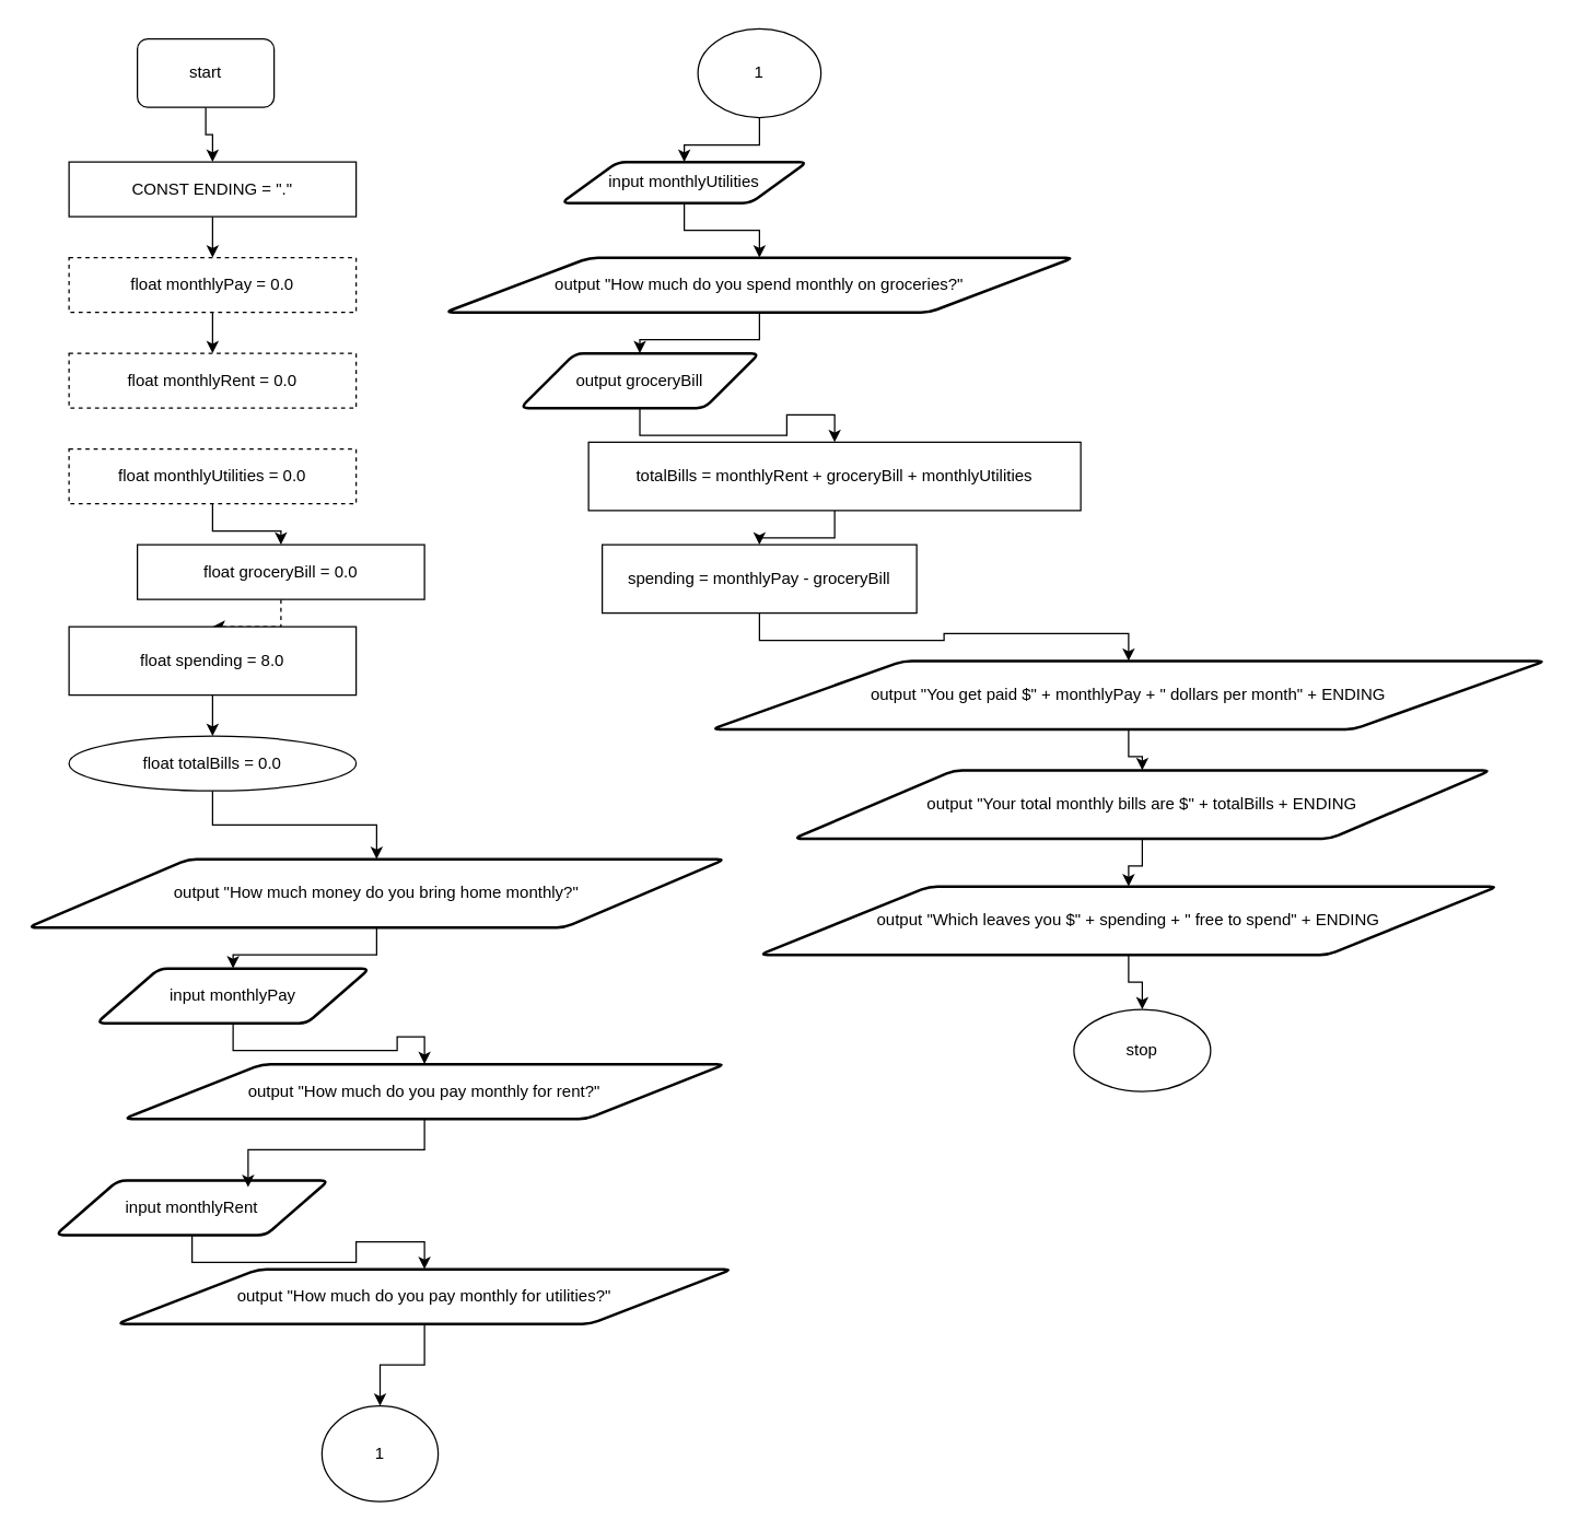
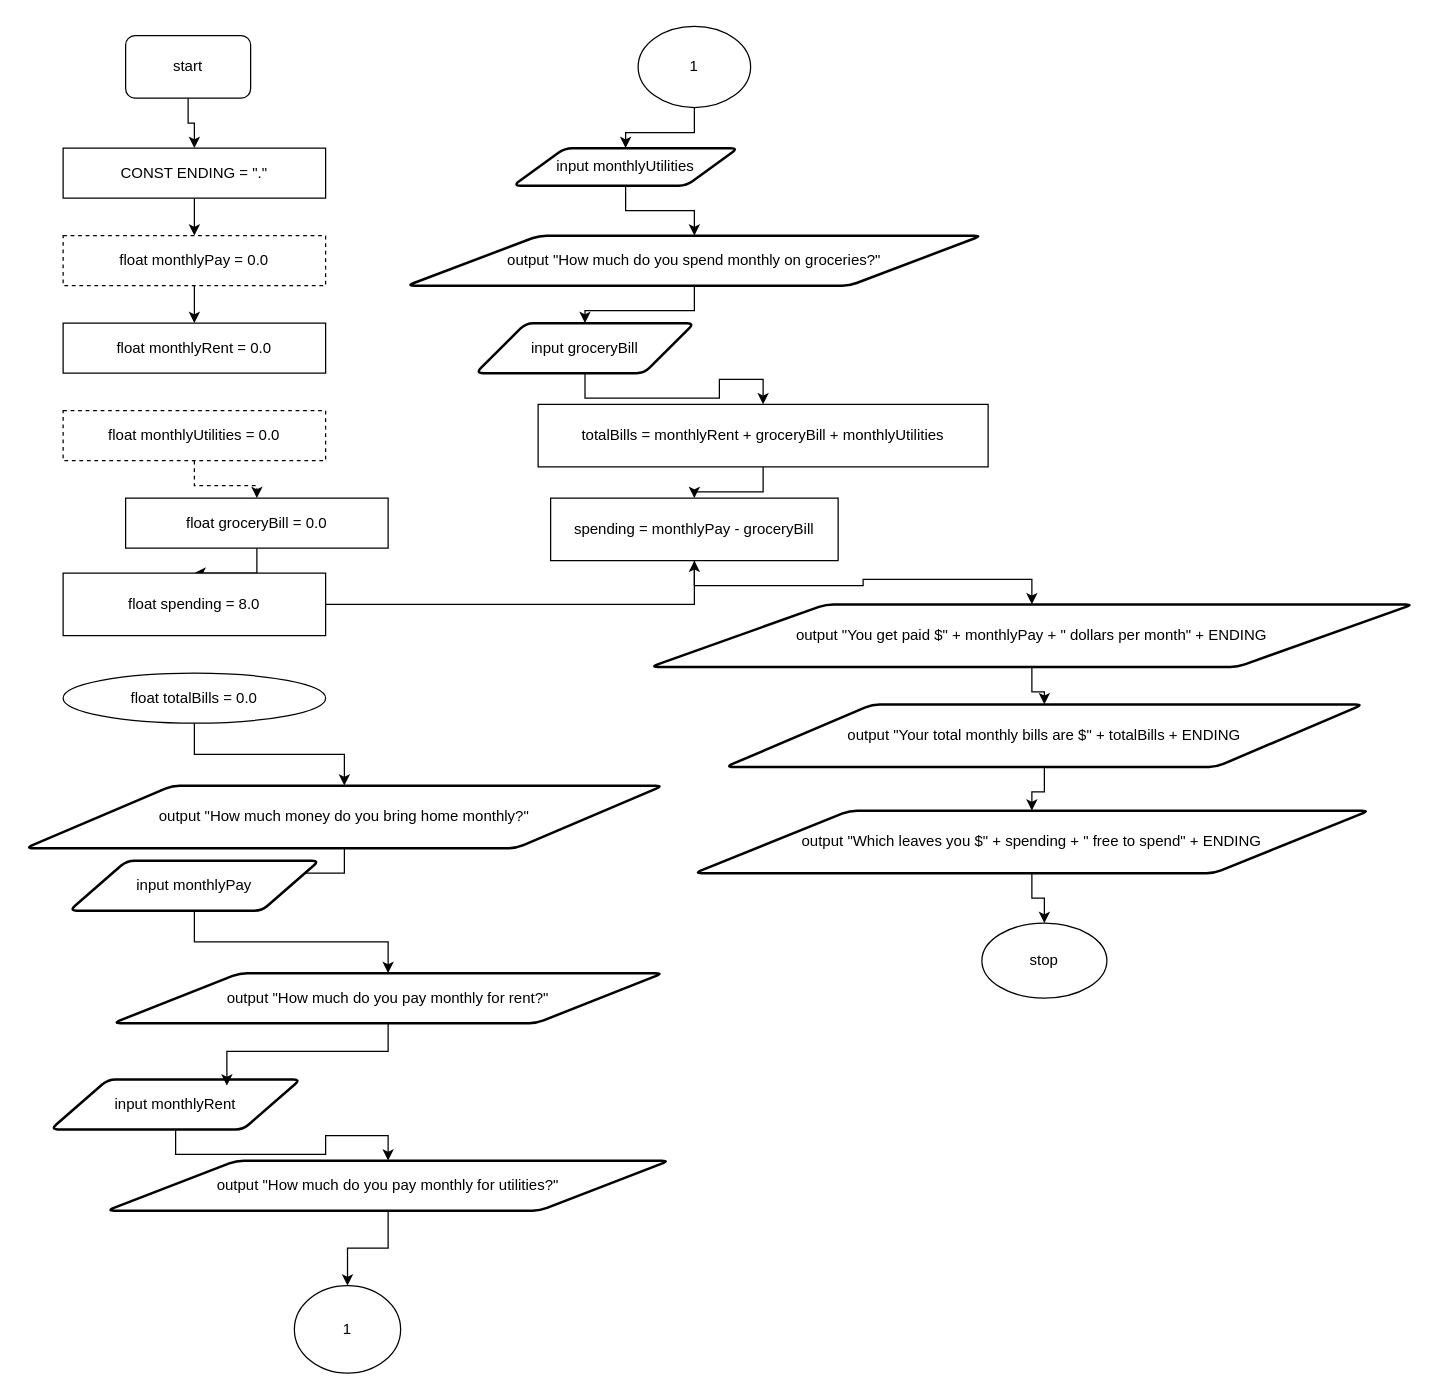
  <mxCell id="0" />
  <mxCell id="1" parent="0" />
  <mxCell id="2" style="edgeStyle=orthogonalEdgeStyle;rounded=0;orthogonalLoop=1;jettySize=auto;html=1;" edge="1" parent="1" source="3" target="5"><mxGeometry relative="1" as="geometry" /></mxCell>
  <mxCell id="3" value="start" style="whiteSpace=wrap;html=1;rounded=1;" vertex="1" parent="1"><mxGeometry x="100" y="28" width="100" height="50" as="geometry" /></mxCell>
  <mxCell id="4" style="edgeStyle=orthogonalEdgeStyle;rounded=0;orthogonalLoop=1;jettySize=auto;html=1;" edge="1" parent="1" source="5" target="7"><mxGeometry relative="1" as="geometry" /></mxCell>
  <mxCell id="5" value="CONST ENDING = &quot;.&quot;" style="rounded=0;whiteSpace=wrap;html=1;" vertex="1" parent="1"><mxGeometry x="50" y="118" width="210" height="40" as="geometry" /></mxCell>
  <mxCell id="6" style="edgeStyle=orthogonalEdgeStyle;rounded=0;orthogonalLoop=1;jettySize=auto;html=1;" edge="1" parent="1" source="7" target="16"><mxGeometry relative="1" as="geometry" /></mxCell>
  <mxCell id="7" value="float monthlyPay = 0.0" style="rounded=0;whiteSpace=wrap;html=1;dashed=1;" vertex="1" parent="1"><mxGeometry x="50" y="188" width="210" height="40" as="geometry" /></mxCell>
- <mxCell id="8" style="edgeStyle=orthogonalEdgeStyle;rounded=0;orthogonalLoop=1;jettySize=auto;html=1;" edge="1" parent="1" source="9" target="11"><mxGeometry relative="1" as="geometry" /></mxCell>
+ <mxCell id="8" style="edgeStyle=orthogonalEdgeStyle;rounded=0;orthogonalLoop=1;jettySize=auto;html=1;dashed=1;" edge="1" parent="1" source="9" target="11"><mxGeometry relative="1" as="geometry" /></mxCell>
  <mxCell id="9" value="float monthlyUtilities = 0.0" style="rounded=0;whiteSpace=wrap;html=1;dashed=1;" vertex="1" parent="1"><mxGeometry x="50" y="328" width="210" height="40" as="geometry" /></mxCell>
- <mxCell id="10" style="edgeStyle=orthogonalEdgeStyle;rounded=0;orthogonalLoop=1;jettySize=auto;html=1;dashed=1;" edge="1" parent="1" source="11" target="13"><mxGeometry relative="1" as="geometry" /></mxCell>
+ <mxCell id="10" style="edgeStyle=orthogonalEdgeStyle;rounded=0;orthogonalLoop=1;jettySize=auto;html=1;" edge="1" parent="1" source="11" target="13"><mxGeometry relative="1" as="geometry" /></mxCell>
  <mxCell id="11" value="float groceryBill = 0.0" style="rounded=0;whiteSpace=wrap;html=1;" vertex="1" parent="1"><mxGeometry x="100" y="398" width="210" height="40" as="geometry" /></mxCell>
- <mxCell id="12" style="edgeStyle=orthogonalEdgeStyle;rounded=0;orthogonalLoop=1;jettySize=auto;html=1;" edge="1" parent="1" source="13" target="15"><mxGeometry relative="1" as="geometry" /></mxCell>
+ <mxCell id="12" style="edgeStyle=orthogonalEdgeStyle;rounded=0;orthogonalLoop=1;jettySize=auto;html=1;" edge="1" parent="1" source="13" target="39"><mxGeometry relative="1" as="geometry" /></mxCell>
  <mxCell id="13" value="float spending = 8.0" style="rounded=0;whiteSpace=wrap;html=1;" vertex="1" parent="1"><mxGeometry x="50" y="458" width="210" height="50" as="geometry" /></mxCell>
  <mxCell id="14" style="edgeStyle=orthogonalEdgeStyle;rounded=0;orthogonalLoop=1;jettySize=auto;html=1;" edge="1" parent="1" source="15" target="18"><mxGeometry relative="1" as="geometry" /></mxCell>
  <mxCell id="15" value="float totalBills = 0.0" style="ellipse;whiteSpace=wrap;html=1;" vertex="1" parent="1"><mxGeometry x="50" y="538" width="210" height="40" as="geometry" /></mxCell>
- <mxCell id="16" value="float monthlyRent = 0.0" style="rounded=0;whiteSpace=wrap;html=1;dashed=1;" vertex="1" parent="1"><mxGeometry x="50" y="258" width="210" height="40" as="geometry" /></mxCell>
+ <mxCell id="16" value="float monthlyRent = 0.0" style="rounded=0;whiteSpace=wrap;html=1;" vertex="1" parent="1"><mxGeometry x="50" y="258" width="210" height="40" as="geometry" /></mxCell>
  <mxCell id="17" style="edgeStyle=orthogonalEdgeStyle;rounded=0;orthogonalLoop=1;jettySize=auto;html=1;" edge="1" parent="1" source="18" target="20"><mxGeometry relative="1" as="geometry" /></mxCell>
  <mxCell id="18" value="output &quot;How much money do you bring home monthly?&quot;" style="shape=parallelogram;html=1;strokeWidth=2;perimeter=parallelogramPerimeter;whiteSpace=wrap;rounded=1;arcSize=12;size=0.23;" vertex="1" parent="1"><mxGeometry x="20" y="628" width="510" height="50" as="geometry" /></mxCell>
  <mxCell id="19" style="edgeStyle=orthogonalEdgeStyle;rounded=0;orthogonalLoop=1;jettySize=auto;html=1;" edge="1" parent="1" source="20" target="21"><mxGeometry relative="1" as="geometry" /></mxCell>
- <mxCell id="20" value="input monthlyPay" style="shape=parallelogram;html=1;strokeWidth=2;perimeter=parallelogramPerimeter;whiteSpace=wrap;rounded=1;arcSize=12;size=0.23;" vertex="1" parent="1"><mxGeometry x="70" y="708" width="200" height="40" as="geometry" /></mxCell>
+ <mxCell id="20" value="input monthlyPay" style="shape=parallelogram;html=1;strokeWidth=2;perimeter=parallelogramPerimeter;whiteSpace=wrap;rounded=1;arcSize=12;size=0.23;" vertex="1" parent="1"><mxGeometry x="55" y="688" width="200" height="40" as="geometry" /></mxCell>
  <mxCell id="21" value="output &quot;How much do you pay monthly for rent?&quot;" style="shape=parallelogram;html=1;strokeWidth=2;perimeter=parallelogramPerimeter;whiteSpace=wrap;rounded=1;arcSize=12;size=0.23;" vertex="1" parent="1"><mxGeometry x="90" y="778" width="440" height="40" as="geometry" /></mxCell>
  <mxCell id="22" style="edgeStyle=orthogonalEdgeStyle;rounded=0;orthogonalLoop=1;jettySize=auto;html=1;" edge="1" parent="1" source="23" target="25"><mxGeometry relative="1" as="geometry" /></mxCell>
  <mxCell id="23" value="input monthlyRent" style="shape=parallelogram;html=1;strokeWidth=2;perimeter=parallelogramPerimeter;whiteSpace=wrap;rounded=1;arcSize=12;size=0.23;" vertex="1" parent="1"><mxGeometry x="40" y="863" width="200" height="40" as="geometry" /></mxCell>
  <mxCell id="24" style="edgeStyle=orthogonalEdgeStyle;rounded=0;orthogonalLoop=1;jettySize=auto;html=1;" edge="1" parent="1" source="25" target="32"><mxGeometry relative="1" as="geometry" /></mxCell>
  <mxCell id="25" value="output &quot;How much do you pay monthly for utilities?&quot;" style="shape=parallelogram;html=1;strokeWidth=2;perimeter=parallelogramPerimeter;whiteSpace=wrap;rounded=1;arcSize=12;size=0.23;" vertex="1" parent="1"><mxGeometry x="85" y="928" width="450" height="40" as="geometry" /></mxCell>
  <mxCell id="26" style="edgeStyle=orthogonalEdgeStyle;rounded=0;orthogonalLoop=1;jettySize=auto;html=1;" edge="1" parent="1" source="27" target="37"><mxGeometry relative="1" as="geometry" /></mxCell>
- <mxCell id="27" value="output groceryBill" style="shape=parallelogram;html=1;strokeWidth=2;perimeter=parallelogramPerimeter;whiteSpace=wrap;rounded=1;arcSize=12;size=0.23;" vertex="1" parent="1"><mxGeometry x="380" y="258" width="175" height="40" as="geometry" /></mxCell>
+ <mxCell id="27" value="input groceryBill" style="shape=parallelogram;html=1;strokeWidth=2;perimeter=parallelogramPerimeter;whiteSpace=wrap;rounded=1;arcSize=12;size=0.23;" vertex="1" parent="1"><mxGeometry x="380" y="258" width="175" height="40" as="geometry" /></mxCell>
  <mxCell id="28" style="edgeStyle=orthogonalEdgeStyle;rounded=0;orthogonalLoop=1;jettySize=auto;html=1;" edge="1" parent="1" source="29" target="27"><mxGeometry relative="1" as="geometry" /></mxCell>
  <mxCell id="29" value="output &quot;How much do you spend monthly on groceries?&quot;" style="shape=parallelogram;html=1;strokeWidth=2;perimeter=parallelogramPerimeter;whiteSpace=wrap;rounded=1;arcSize=12;size=0.23;" vertex="1" parent="1"><mxGeometry x="325" y="188" width="460" height="40" as="geometry" /></mxCell>
  <mxCell id="30" style="edgeStyle=orthogonalEdgeStyle;rounded=0;orthogonalLoop=1;jettySize=auto;html=1;" edge="1" parent="1" source="31" target="29"><mxGeometry relative="1" as="geometry" /></mxCell>
  <mxCell id="31" value="input monthlyUtilities" style="shape=parallelogram;html=1;strokeWidth=2;perimeter=parallelogramPerimeter;whiteSpace=wrap;rounded=1;arcSize=12;size=0.23;" vertex="1" parent="1"><mxGeometry x="410" y="118" width="180" height="30" as="geometry" /></mxCell>
  <mxCell id="32" value="1" style="ellipse;whiteSpace=wrap;html=1;" vertex="1" parent="1"><mxGeometry x="235" y="1028" width="85" height="70" as="geometry" /></mxCell>
  <mxCell id="33" style="edgeStyle=orthogonalEdgeStyle;rounded=0;orthogonalLoop=1;jettySize=auto;html=1;entryX=0.705;entryY=0.125;entryDx=0;entryDy=0;entryPerimeter=0;" edge="1" parent="1" source="21" target="23"><mxGeometry relative="1" as="geometry" /></mxCell>
  <mxCell id="34" style="edgeStyle=orthogonalEdgeStyle;rounded=0;orthogonalLoop=1;jettySize=auto;html=1;" edge="1" parent="1" source="35" target="31"><mxGeometry relative="1" as="geometry" /></mxCell>
  <mxCell id="35" value="1" style="ellipse;whiteSpace=wrap;html=1;" vertex="1" parent="1"><mxGeometry x="510" y="20.5" width="90" height="65" as="geometry" /></mxCell>
  <mxCell id="36" style="edgeStyle=orthogonalEdgeStyle;rounded=0;orthogonalLoop=1;jettySize=auto;html=1;" edge="1" parent="1" source="37" target="39"><mxGeometry relative="1" as="geometry" /></mxCell>
  <mxCell id="37" value="totalBills = monthlyRent + groceryBill + monthlyUtilities" style="rounded=0;whiteSpace=wrap;html=1;" vertex="1" parent="1"><mxGeometry x="430" y="323" width="360" height="50" as="geometry" /></mxCell>
  <mxCell id="38" style="edgeStyle=orthogonalEdgeStyle;rounded=0;orthogonalLoop=1;jettySize=auto;html=1;" edge="1" parent="1" source="39" target="41"><mxGeometry relative="1" as="geometry" /></mxCell>
  <mxCell id="39" value="spending = monthlyPay - groceryBill" style="rounded=0;whiteSpace=wrap;html=1;" vertex="1" parent="1"><mxGeometry x="440" y="398" width="230" height="50" as="geometry" /></mxCell>
  <mxCell id="40" style="edgeStyle=orthogonalEdgeStyle;rounded=0;orthogonalLoop=1;jettySize=auto;html=1;" edge="1" parent="1" source="41" target="43"><mxGeometry relative="1" as="geometry" /></mxCell>
  <mxCell id="41" value="output &quot;You get paid $&quot; + monthlyPay + &quot; dollars per month&quot; + ENDING" style="shape=parallelogram;html=1;strokeWidth=2;perimeter=parallelogramPerimeter;whiteSpace=wrap;rounded=1;arcSize=12;size=0.23;" vertex="1" parent="1"><mxGeometry x="520" y="483" width="610" height="50" as="geometry" /></mxCell>
  <mxCell id="42" style="edgeStyle=orthogonalEdgeStyle;rounded=0;orthogonalLoop=1;jettySize=auto;html=1;" edge="1" parent="1" source="43" target="45"><mxGeometry relative="1" as="geometry" /></mxCell>
  <mxCell id="43" value="output &quot;Your total monthly bills are $&quot; + totalBills + ENDING" style="shape=parallelogram;html=1;strokeWidth=2;perimeter=parallelogramPerimeter;whiteSpace=wrap;rounded=1;arcSize=12;size=0.23;" vertex="1" parent="1"><mxGeometry x="580" y="563" width="510" height="50" as="geometry" /></mxCell>
  <mxCell id="44" style="edgeStyle=orthogonalEdgeStyle;rounded=0;orthogonalLoop=1;jettySize=auto;html=1;" edge="1" parent="1" source="45" target="46"><mxGeometry relative="1" as="geometry" /></mxCell>
  <mxCell id="45" value="output &quot;Which leaves you $&quot; + spending + &quot; free to spend&quot; + ENDING" style="shape=parallelogram;html=1;strokeWidth=2;perimeter=parallelogramPerimeter;whiteSpace=wrap;rounded=1;arcSize=12;size=0.23;" vertex="1" parent="1"><mxGeometry x="555" y="648" width="540" height="50" as="geometry" /></mxCell>
  <mxCell id="46" value="stop" style="ellipse;whiteSpace=wrap;html=1;" vertex="1" parent="1"><mxGeometry x="785" y="738" width="100" height="60" as="geometry" /></mxCell>
